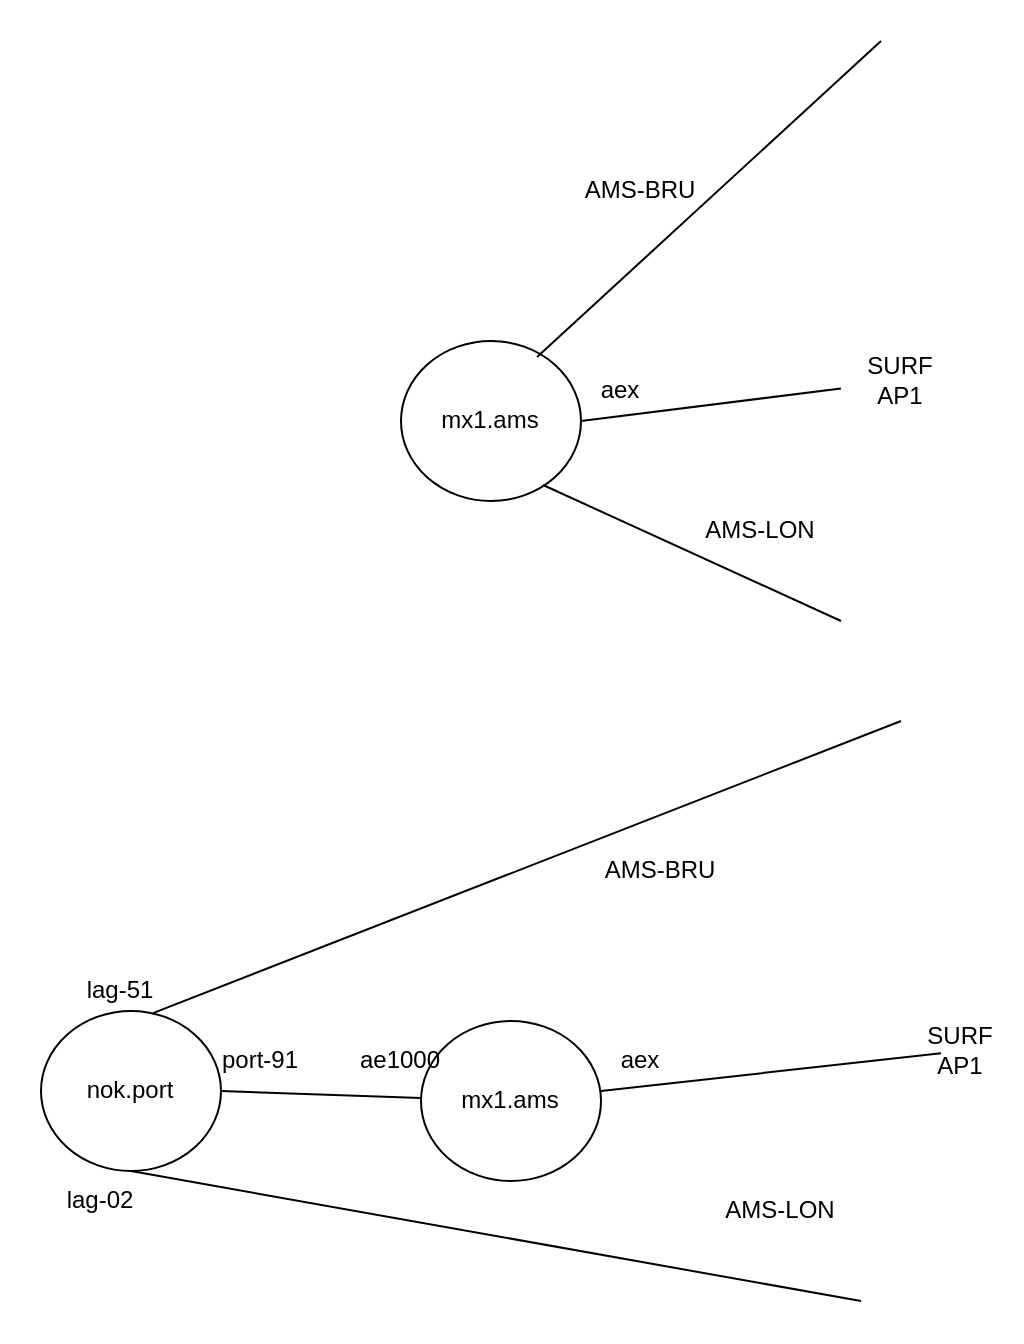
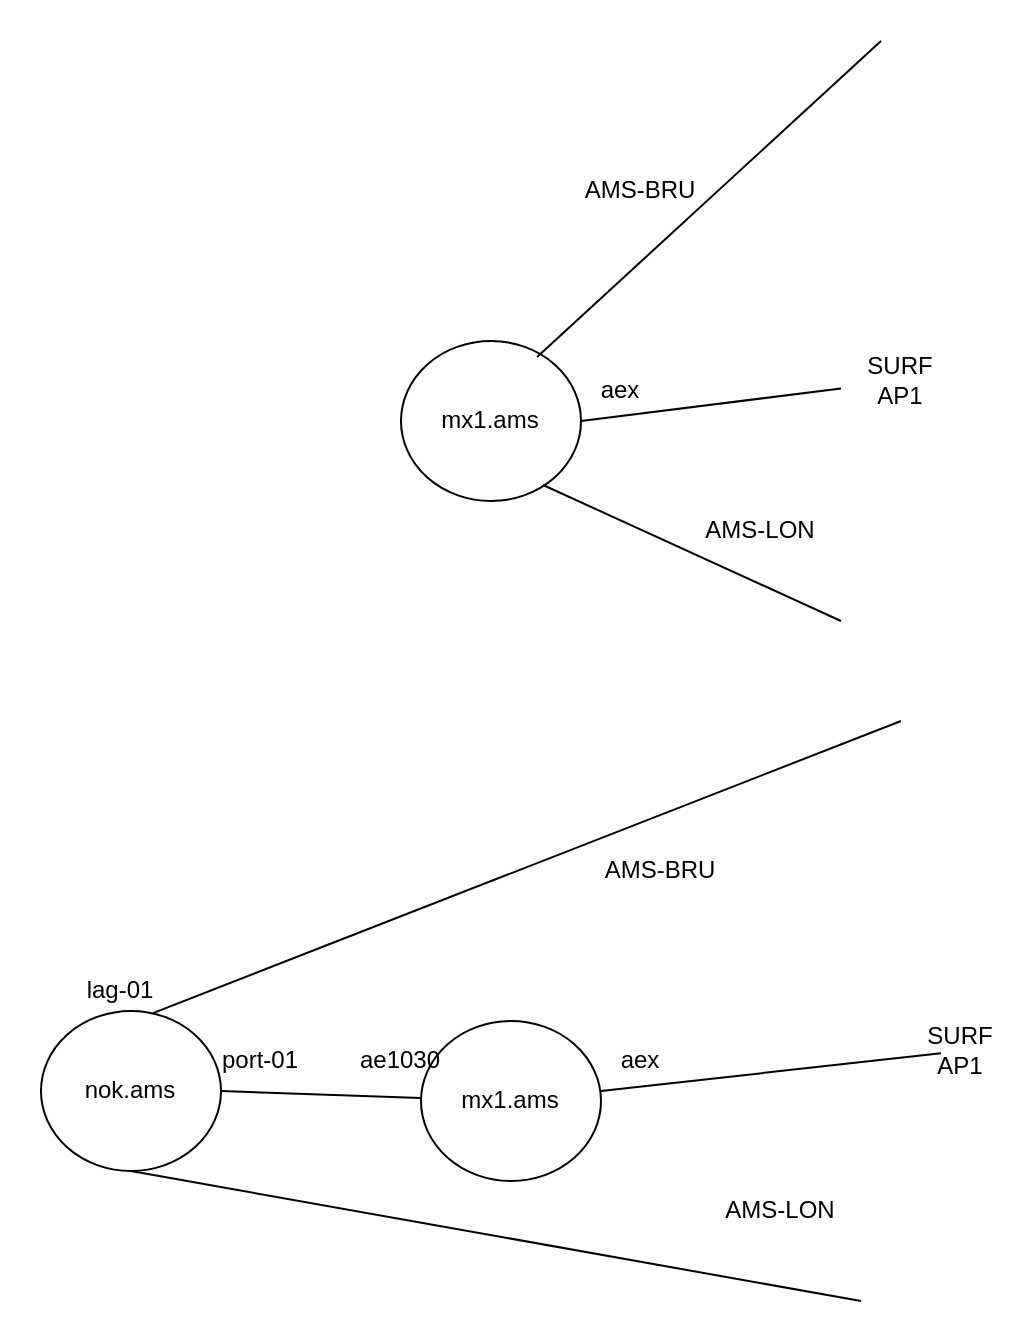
  <mxCell id="0" />
  <mxCell id="1" parent="0" />
  <mxCell id="2" value="mx1.ams" style="ellipse;whiteSpace=wrap;html=1;" vertex="1" parent="1"><mxGeometry x="200" y="170" width="90" height="80" as="geometry" /></mxCell>
  <mxCell id="3" value="" style="endArrow=none;html=1;rounded=0;exitX=0.756;exitY=0.1;exitDx=0;exitDy=0;exitPerimeter=0;" edge="1" parent="1" source="2"><mxGeometry width="50" height="50" relative="1" as="geometry"><mxPoint x="240" y="240" as="sourcePoint" /><mxPoint x="440" y="20" as="targetPoint" /></mxGeometry></mxCell>
  <mxCell id="4" value="" style="endArrow=none;html=1;rounded=0;entryX=0.789;entryY=0.9;entryDx=0;entryDy=0;entryPerimeter=0;" edge="1" parent="1" target="2"><mxGeometry width="50" height="50" relative="1" as="geometry"><mxPoint x="420" y="310" as="sourcePoint" /><mxPoint x="290" y="190" as="targetPoint" /></mxGeometry></mxCell>
  <mxCell id="5" value="AMS-LON" style="text;html=1;strokeColor=none;fillColor=none;align=center;verticalAlign=middle;whiteSpace=wrap;rounded=0;" vertex="1" parent="1"><mxGeometry x="350" y="250" width="60" height="30" as="geometry" /></mxCell>
  <mxCell id="6" value="AMS-BRU" style="text;html=1;strokeColor=none;fillColor=none;align=center;verticalAlign=middle;whiteSpace=wrap;rounded=0;" vertex="1" parent="1"><mxGeometry x="290" y="80" width="60" height="30" as="geometry" /></mxCell>
  <mxCell id="7" value="mx1.ams" style="ellipse;whiteSpace=wrap;html=1;" vertex="1" parent="1"><mxGeometry x="210" y="510" width="90" height="80" as="geometry" /></mxCell>
  <mxCell id="8" value="" style="endArrow=none;html=1;rounded=0;exitX=0.622;exitY=0.013;exitDx=0;exitDy=0;exitPerimeter=0;" edge="1" parent="1" source="13"><mxGeometry width="50" height="50" relative="1" as="geometry"><mxPoint x="250" y="580" as="sourcePoint" /><mxPoint x="450" y="360" as="targetPoint" /></mxGeometry></mxCell>
  <mxCell id="9" value="" style="endArrow=none;html=1;rounded=0;entryX=0.5;entryY=1;entryDx=0;entryDy=0;" edge="1" parent="1" target="13"><mxGeometry width="50" height="50" relative="1" as="geometry"><mxPoint x="430" y="650" as="sourcePoint" /><mxPoint x="300" y="530" as="targetPoint" /></mxGeometry></mxCell>
  <mxCell id="10" value="AMS-LON" style="text;html=1;strokeColor=none;fillColor=none;align=center;verticalAlign=middle;whiteSpace=wrap;rounded=0;" vertex="1" parent="1"><mxGeometry x="360" y="590" width="60" height="30" as="geometry" /></mxCell>
  <mxCell id="11" value="AMS-BRU" style="text;html=1;strokeColor=none;fillColor=none;align=center;verticalAlign=middle;whiteSpace=wrap;rounded=0;" vertex="1" parent="1"><mxGeometry x="300" y="420" width="60" height="30" as="geometry" /></mxCell>
- <mxCell id="12" value="lag-51" style="text;html=1;strokeColor=none;fillColor=none;align=center;verticalAlign=middle;whiteSpace=wrap;rounded=0;" vertex="1" parent="1"><mxGeometry x="30" y="480" width="60" height="30" as="geometry" /></mxCell>
- <mxCell id="13" value="nok.port" style="ellipse;whiteSpace=wrap;html=1;" vertex="1" parent="1"><mxGeometry x="20" y="505" width="90" height="80" as="geometry" /></mxCell>
+ <mxCell id="12" value="lag-01" style="text;html=1;strokeColor=none;fillColor=none;align=center;verticalAlign=middle;whiteSpace=wrap;rounded=0;" vertex="1" parent="1"><mxGeometry x="30" y="480" width="60" height="30" as="geometry" /></mxCell>
+ <mxCell id="13" value="nok.ams" style="ellipse;whiteSpace=wrap;html=1;" vertex="1" parent="1"><mxGeometry x="20" y="505" width="90" height="80" as="geometry" /></mxCell>
  <mxCell id="14" value="" style="endArrow=none;html=1;rounded=0;exitX=1;exitY=0.5;exitDx=0;exitDy=0;" edge="1" parent="1" source="13" target="7"><mxGeometry width="50" height="50" relative="1" as="geometry"><mxPoint x="240" y="460" as="sourcePoint" /><mxPoint x="290" y="410" as="targetPoint" /></mxGeometry></mxCell>
- <mxCell id="15" value="lag-02" style="text;html=1;strokeColor=none;fillColor=none;align=center;verticalAlign=middle;whiteSpace=wrap;rounded=0;" vertex="1" parent="1"><mxGeometry x="20" y="585" width="60" height="30" as="geometry" /></mxCell>
- <mxCell id="16" value="port-91" style="text;html=1;strokeColor=none;fillColor=none;align=center;verticalAlign=middle;whiteSpace=wrap;rounded=0;" vertex="1" parent="1"><mxGeometry x="100" y="515" width="60" height="30" as="geometry" /></mxCell>
- <mxCell id="17" value="ae1000" style="text;html=1;strokeColor=none;fillColor=none;align=center;verticalAlign=middle;whiteSpace=wrap;rounded=0;" vertex="1" parent="1"><mxGeometry x="170" y="515" width="60" height="30" as="geometry" /></mxCell>
+ <mxCell id="16" value="port-01" style="text;html=1;strokeColor=none;fillColor=none;align=center;verticalAlign=middle;whiteSpace=wrap;rounded=0;" vertex="1" parent="1"><mxGeometry x="100" y="515" width="60" height="30" as="geometry" /></mxCell>
+ <mxCell id="17" value="ae1030" style="text;html=1;strokeColor=none;fillColor=none;align=center;verticalAlign=middle;whiteSpace=wrap;rounded=0;" vertex="1" parent="1"><mxGeometry x="170" y="515" width="60" height="30" as="geometry" /></mxCell>
  <mxCell id="18" value="" style="endArrow=none;html=1;rounded=0;exitX=1;exitY=0.5;exitDx=0;exitDy=0;" edge="1" parent="1" source="2" target="20"><mxGeometry width="50" height="50" relative="1" as="geometry"><mxPoint x="278" y="188" as="sourcePoint" /><mxPoint x="450" y="190" as="targetPoint" /></mxGeometry></mxCell>
  <mxCell id="19" value="aex" style="text;html=1;strokeColor=none;fillColor=none;align=center;verticalAlign=middle;whiteSpace=wrap;rounded=0;" vertex="1" parent="1"><mxGeometry x="280" y="180" width="60" height="30" as="geometry" /></mxCell>
  <mxCell id="20" value="SURF AP1" style="text;html=1;strokeColor=none;fillColor=none;align=center;verticalAlign=middle;whiteSpace=wrap;rounded=0;" vertex="1" parent="1"><mxGeometry x="420" y="175" width="60" height="30" as="geometry" /></mxCell>
  <mxCell id="21" value="" style="endArrow=none;html=1;rounded=0;exitX=1;exitY=0.5;exitDx=0;exitDy=0;" edge="1" parent="1" target="23"><mxGeometry width="50" height="50" relative="1" as="geometry"><mxPoint x="300" y="545" as="sourcePoint" /><mxPoint x="460" y="525" as="targetPoint" /></mxGeometry></mxCell>
  <mxCell id="22" value="aex" style="text;html=1;strokeColor=none;fillColor=none;align=center;verticalAlign=middle;whiteSpace=wrap;rounded=0;" vertex="1" parent="1"><mxGeometry x="290" y="515" width="60" height="30" as="geometry" /></mxCell>
  <mxCell id="23" value="SURF AP1" style="text;html=1;strokeColor=none;fillColor=none;align=center;verticalAlign=middle;whiteSpace=wrap;rounded=0;" vertex="1" parent="1"><mxGeometry x="470" y="510" width="20" height="30" as="geometry" /></mxCell>
